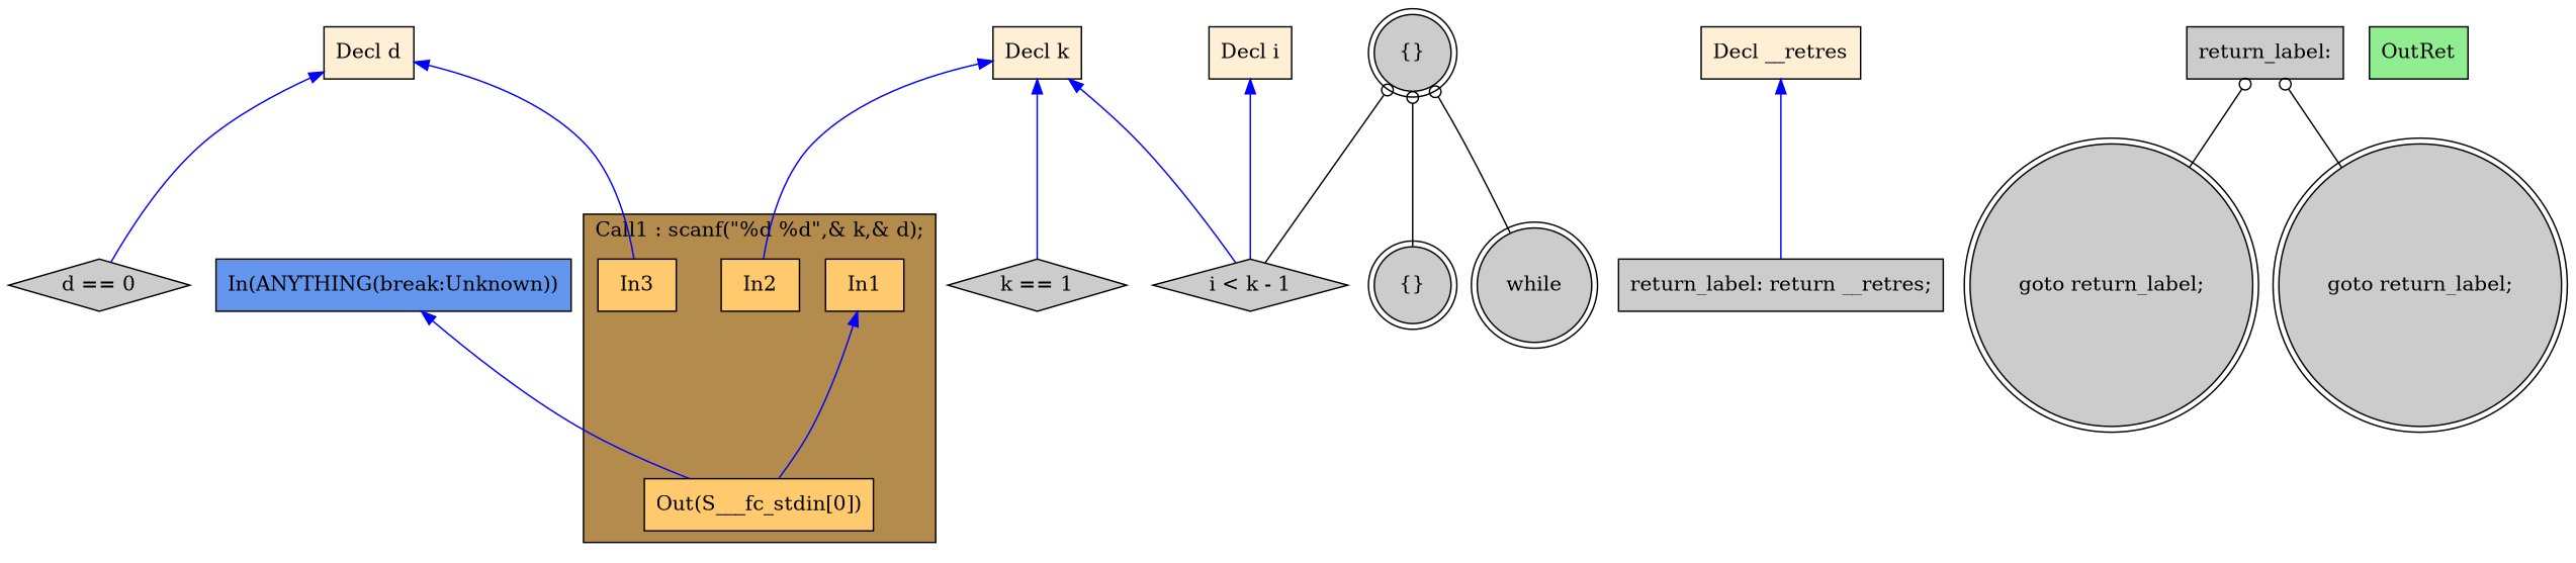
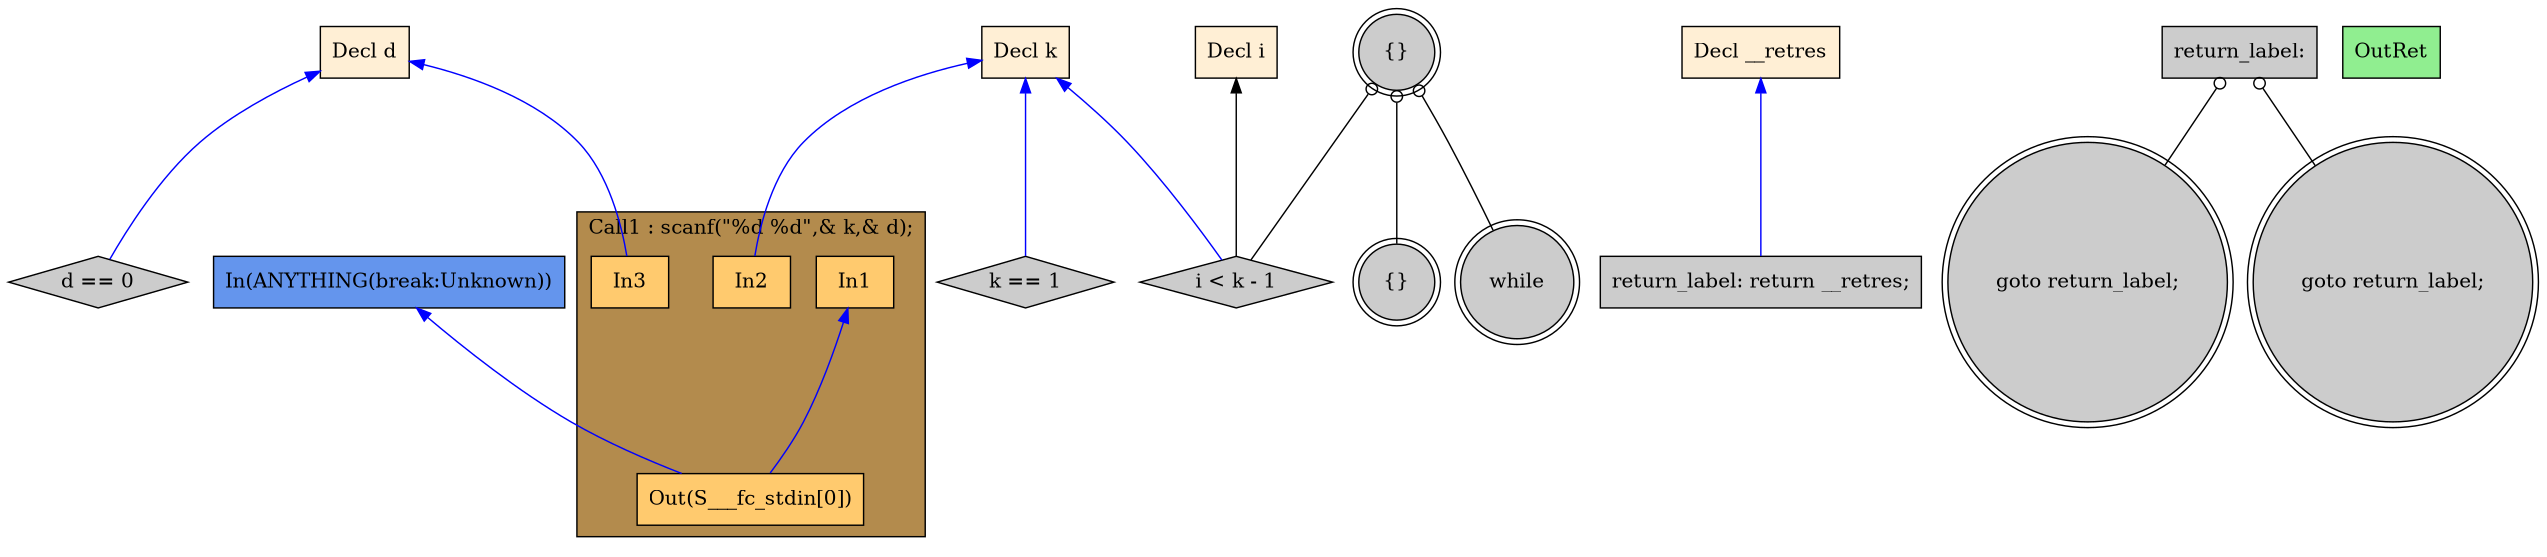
  digraph {
    rankdir=TB
    node [fillcolor="#CCCCCC" shape=box style=filled]
    edge [color="#0000FF" dir=back]
    n1 [fillcolor="#FFCA6E" label=In1]
    n2 [fillcolor="#FFCA6E" label=In2]
    n3 [fillcolor="#FFCA6E" label=In3]
    n4 [fillcolor="#FFCA6E" label="Out(S___fc_stdin[0])"]
    n5 [fillcolor="#FFEFD5" label="Decl k"]
    n6 [label="k == 1" shape=diamond]
    n7 [label="i < k - 1" shape=diamond]
    n8 [fillcolor="#FFEFD5" label="Decl d"]
    n9 [label="d == 0" shape=diamond]
    n10 [fillcolor="#FFEFD5" label="Decl i"]
    n11 [fillcolor="#FFEFD5" label="Decl __retres"]
    n12 [label="return_label: return __retres;"]
    n13 [label="{}" shape=doublecircle]
    n14 [label=while shape=doublecircle]
    n15 [label="{}" shape=doublecircle]
    n16 [label="goto return_label;" shape=doublecircle]
    n17 [label="return_label:"]
    n18 [label="goto return_label;" shape=doublecircle]
    n19 [fillcolor="#90EE90" label=OutRet]
    n20 [fillcolor="#6495ED" label="In(ANYTHING(break:Unknown))"]
    subgraph cluster_1 {
      fillcolor="#B38B4D"
      label="Call1 : scanf(\"%d %d\",& k,& d);"
      style=filled
      n1
      n2
      n3
      n4
    }
    n1 -> n4
    n5 -> n2
    n5 -> n6
    n5 -> n7
    n8 -> n3
    n8 -> n9
-   n10 -> n7
+   n10 -> n7 [color="#000000"]
    n11 -> n12
    n13 -> n7 [arrowtail=odot color="#000000"]
    n13 -> n14 [arrowtail=odot color="#000000"]
    n13 -> n15 [arrowtail=odot color="#000000"]
    n17 -> n16 [arrowtail=odot color="#000000"]
    n17 -> n18 [arrowtail=odot color="#000000"]
    n20 -> n4
  }
